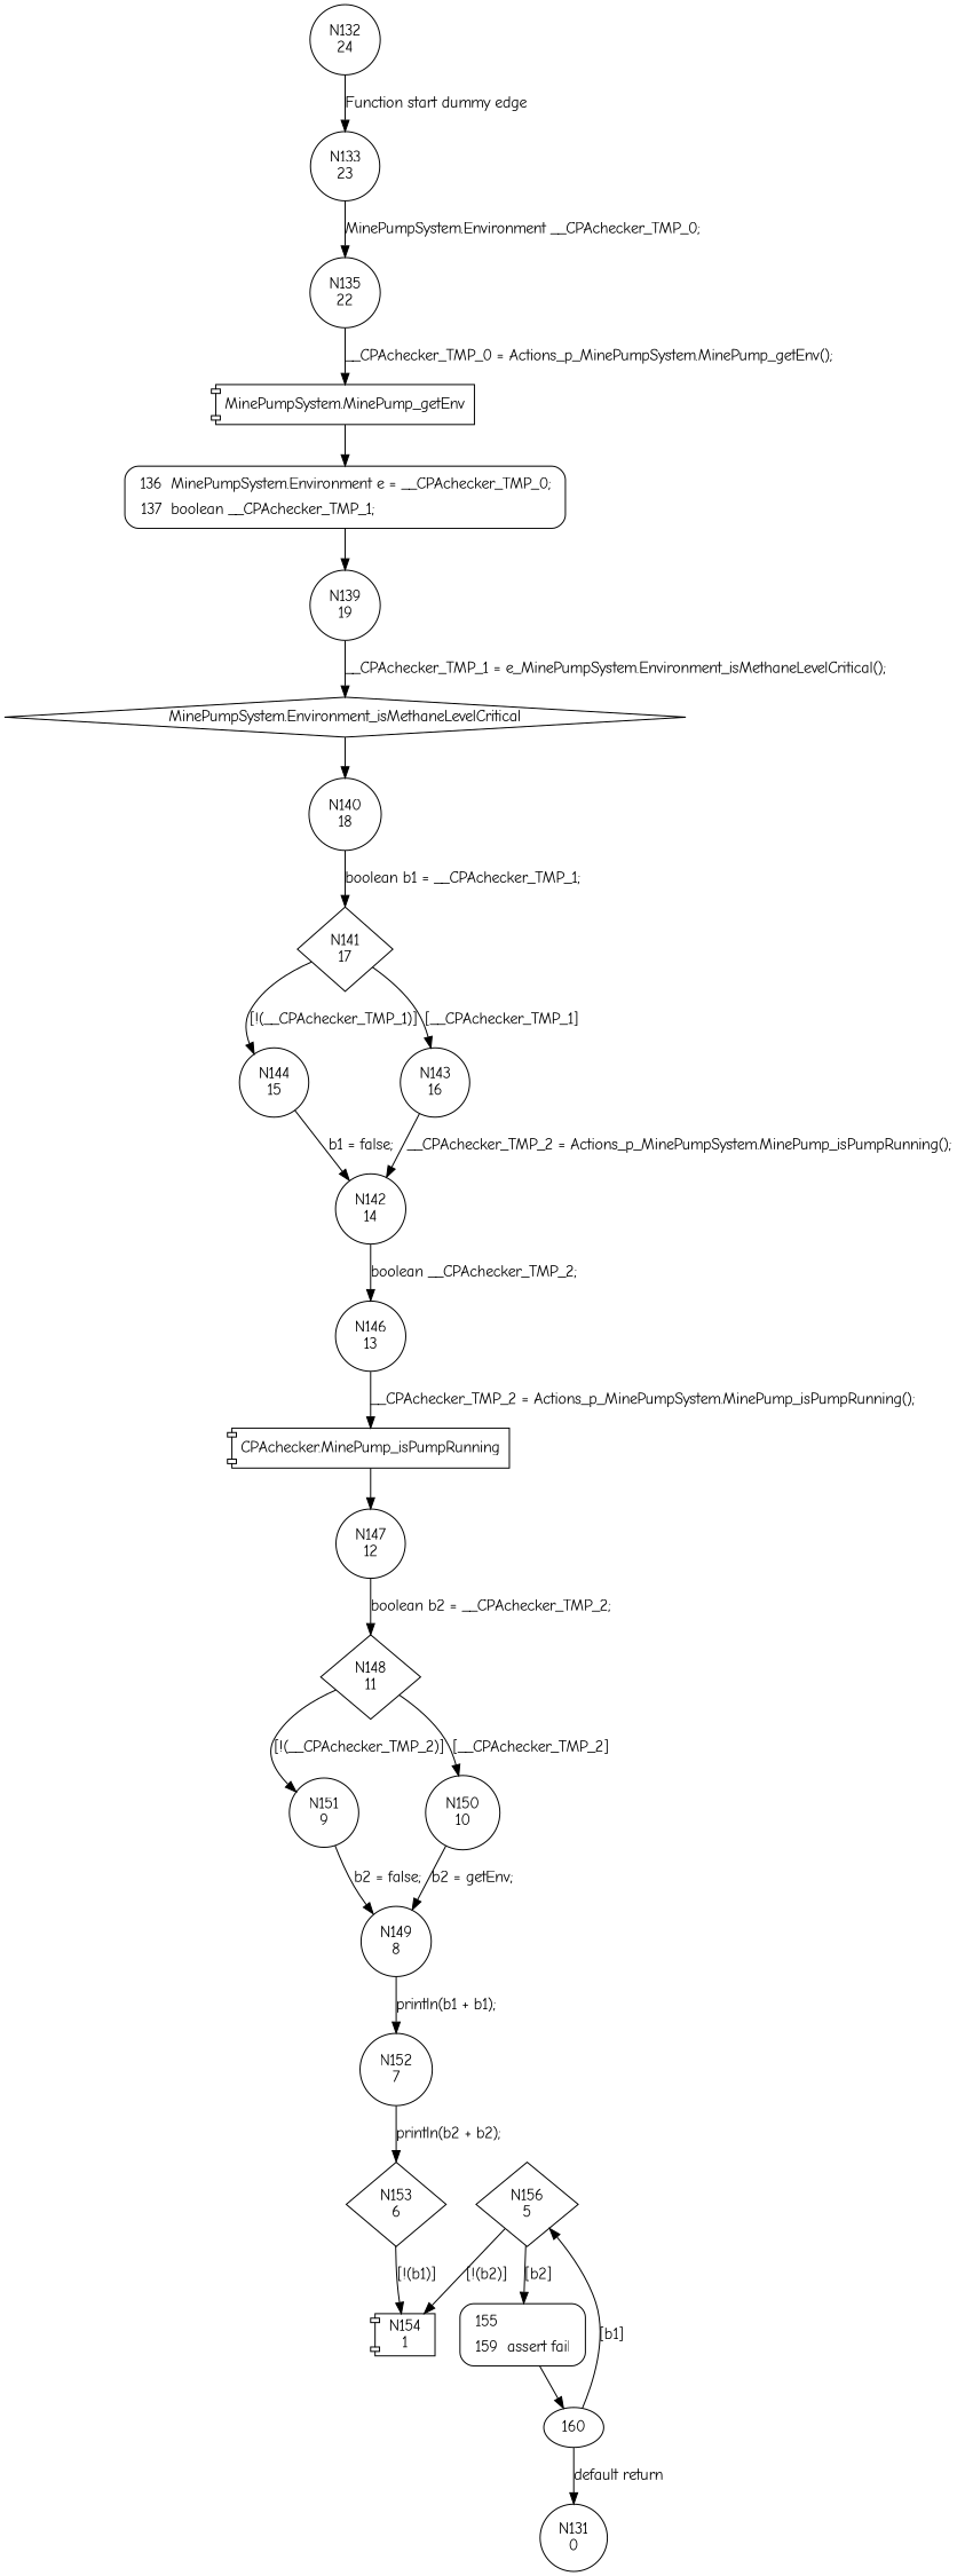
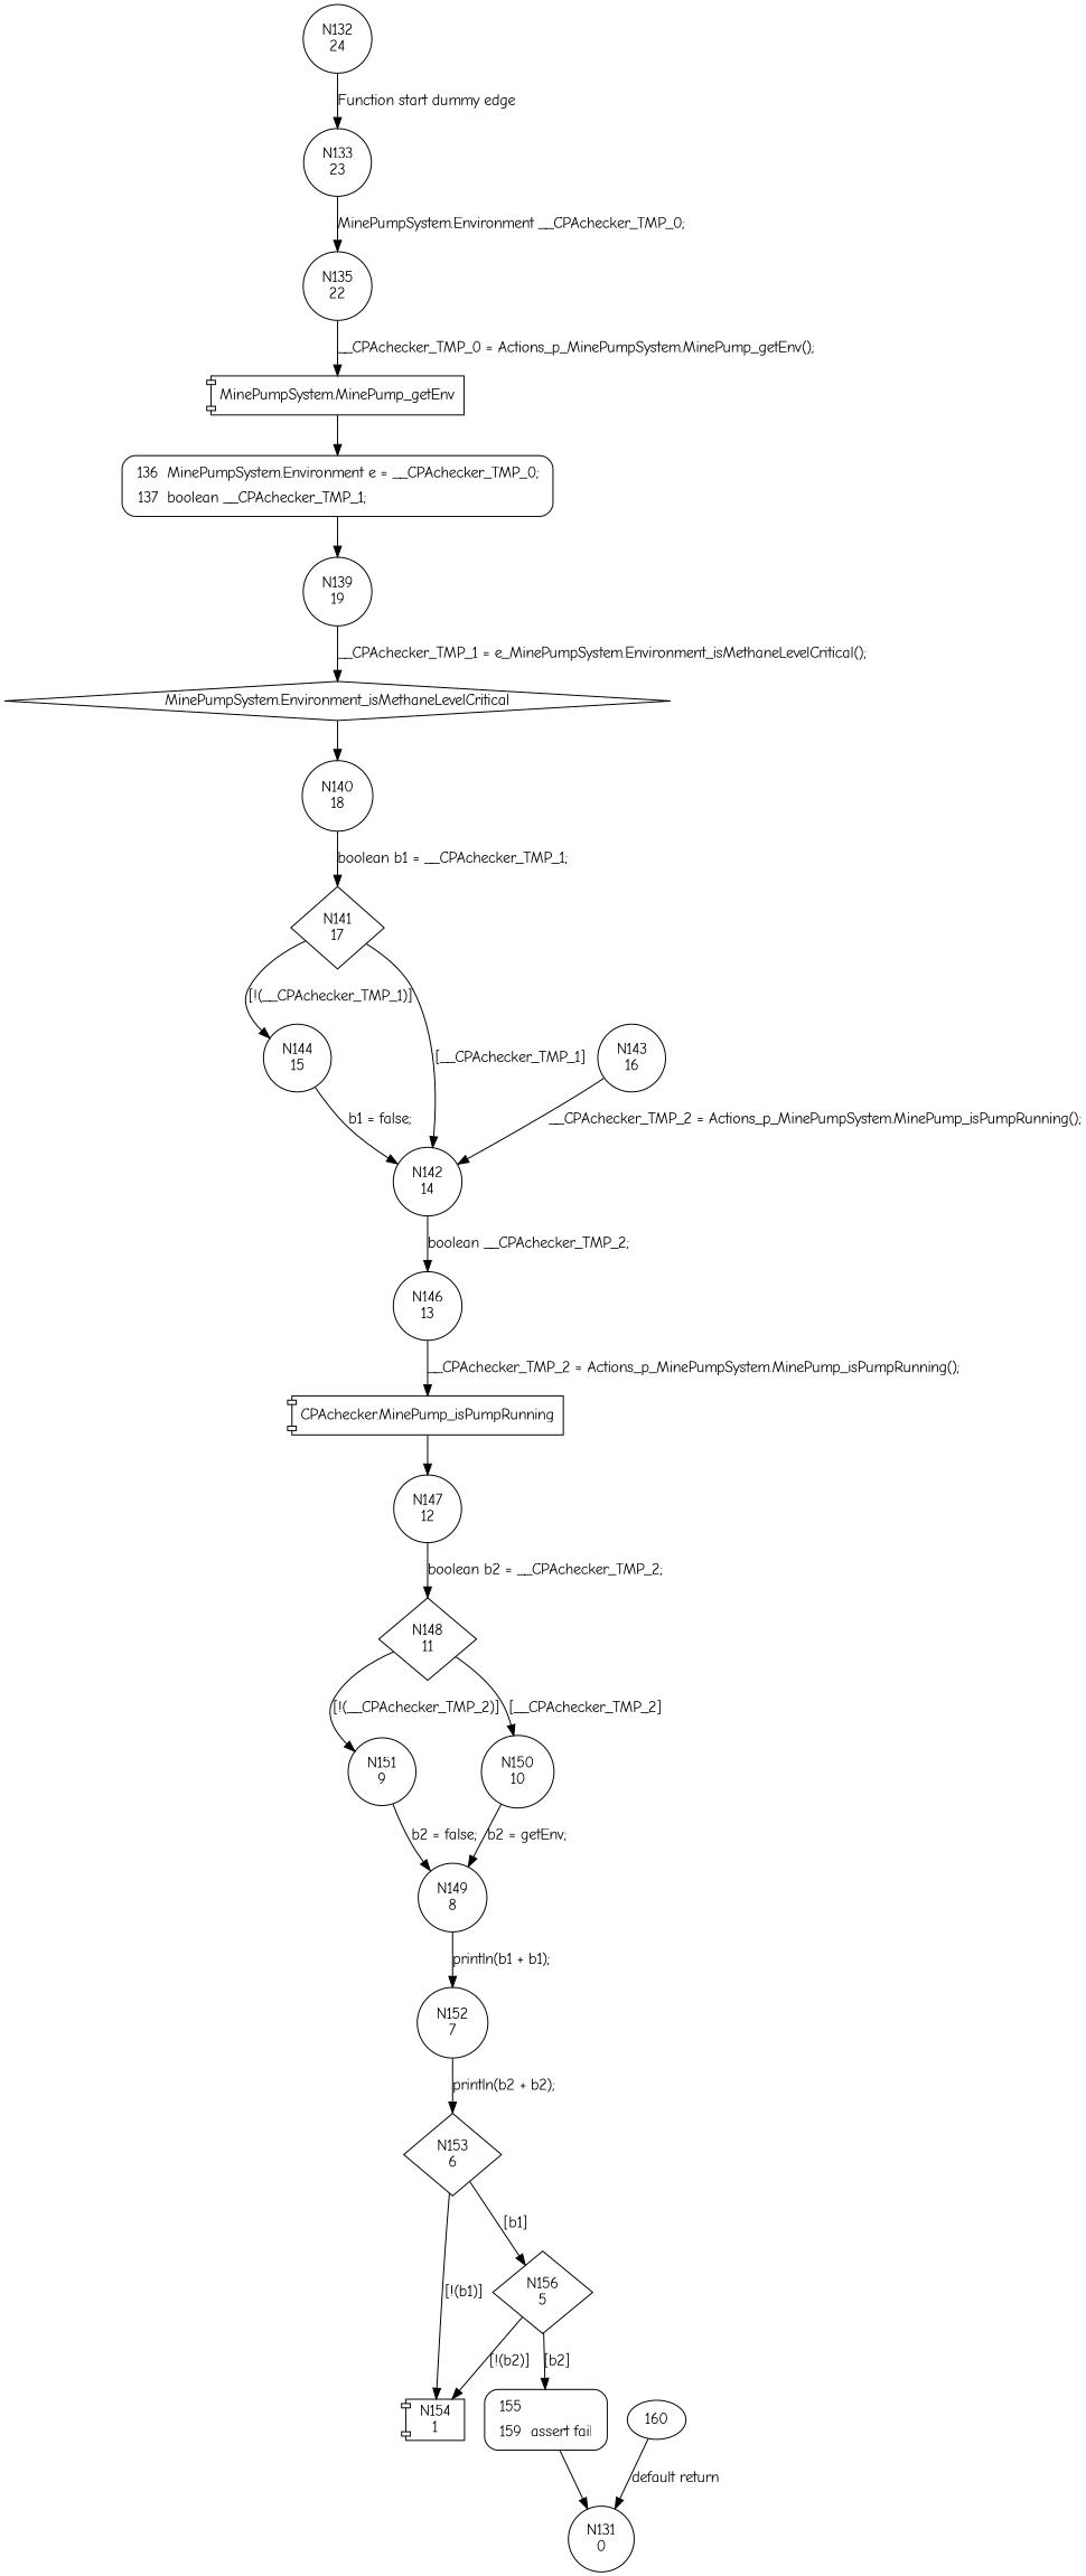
  digraph {
    fontname="Comic Neue"
    node [fontname="Comic Neue" shape=circle]
    edge [fontname="Comic Neue"]
    n1 [label="N132\n24"]
    n2 [label="N133\n23"]
    n3 [label="N135\n22"]
    n4 [label="MinePumpSystem.MinePump_getEnv" shape=component]
    n5 [fillcolor=white label=<<table border="0" cellborder="0" cellpadding="3" bgcolor="white"><tr><td align="right">136</td><td align="left">MinePumpSystem.Environment e = __CPAchecker_TMP_0;</td></tr><tr><td align="right">137</td><td align="left">boolean __CPAchecker_TMP_1;</td></tr></table>> penwidth=1 shape=Mrecord style="filled,bold"]
    n6 [label="N139\n19"]
    n7 [label="MinePumpSystem.Environment_isMethaneLevelCritical" shape=diamond]
    n8 [label="N140\n18"]
    n9 [label="N141\n17" shape=diamond]
    n10 [label="N144\n15"]
    n11 [label="N143\n16"]
    n12 [label="N142\n14"]
    n13 [label="N146\n13"]
    n14 [label="CPAchecker.MinePump_isPumpRunning" shape=component]
    n15 [label="N147\n12"]
    n16 [label="N148\n11" shape=diamond]
    n17 [label="N151\n9"]
    n18 [label="N150\n10"]
    n19 [label="N149\n8"]
    n20 [label="N152\n7"]
    n21 [label="N153\n6" shape=diamond]
    n22 [label="N154\n1" shape=component]
    n23 [label="N156\n5" shape=diamond]
    n24 [fillcolor=white label=<<table border="0" cellborder="0" cellpadding="3" bgcolor="white"><tr><td align="right">155</td><td align="left"></td></tr><tr><td align="right">159</td><td align="left">assert fail</td></tr></table>> penwidth=1 shape=Mrecord style="filled,bold"]
    n25 [label="N131\n0"]
    160 [shape=""]
    n1 -> n2 [label="Function start dummy edge"]
    n2 -> n3 [label="MinePumpSystem.Environment __CPAchecker_TMP_0;"]
    n3 -> n4 [label="__CPAchecker_TMP_0 = Actions_p_MinePumpSystem.MinePump_getEnv();"]
    n4 -> n5
    n5 -> n6
    n6 -> n7 [label="__CPAchecker_TMP_1 = e_MinePumpSystem.Environment_isMethaneLevelCritical();"]
    n7 -> n8
    n8 -> n9 [label="boolean b1 = __CPAchecker_TMP_1;"]
    n9 -> n10 [label="[!(__CPAchecker_TMP_1)]"]
-   n9 -> n11 [label="[__CPAchecker_TMP_1]"]
+   n9 -> n12 [label="[__CPAchecker_TMP_1]"]
    n10 -> n12 [label="b1 = false;"]
    n11 -> n12 [label="__CPAchecker_TMP_2 = Actions_p_MinePumpSystem.MinePump_isPumpRunning();"]
    n12 -> n13 [label="boolean __CPAchecker_TMP_2;"]
    n13 -> n14 [label="__CPAchecker_TMP_2 = Actions_p_MinePumpSystem.MinePump_isPumpRunning();"]
    n14 -> n15
    n15 -> n16 [label="boolean b2 = __CPAchecker_TMP_2;"]
    n16 -> n17 [label="[!(__CPAchecker_TMP_2)]"]
    n16 -> n18 [label="[__CPAchecker_TMP_2]"]
    n17 -> n19 [label="b2 = false;"]
    n18 -> n19 [label="b2 = getEnv;"]
    n19 -> n20 [label="println(b1 + b1);"]
    n20 -> n21 [label="println(b2 + b2);"]
    n21 -> n22 [label="[!(b1)]"]
-   160 -> n23 [label="[b1]"]
+   n21 -> n23 [label="[b1]"]
    n23 -> n22 [label="[!(b2)]"]
    n23 -> n24 [label="[b2]"]
-   n24 -> 160
+   n24 -> n25
    160 -> n25 [label="default return"]
  }
